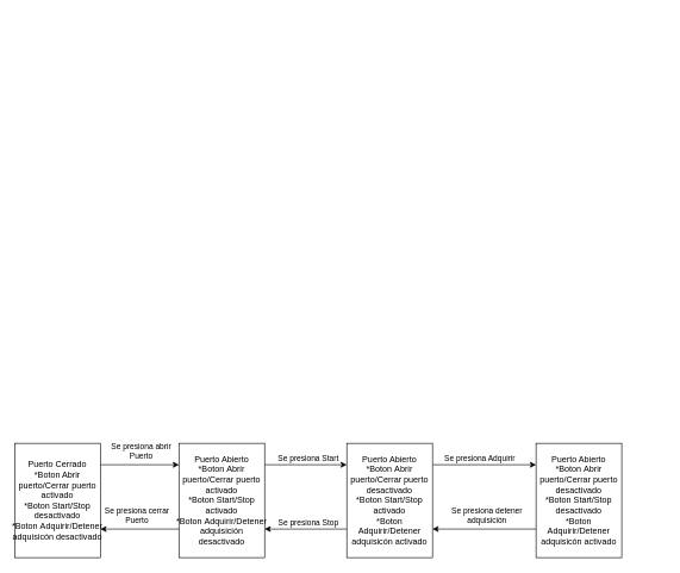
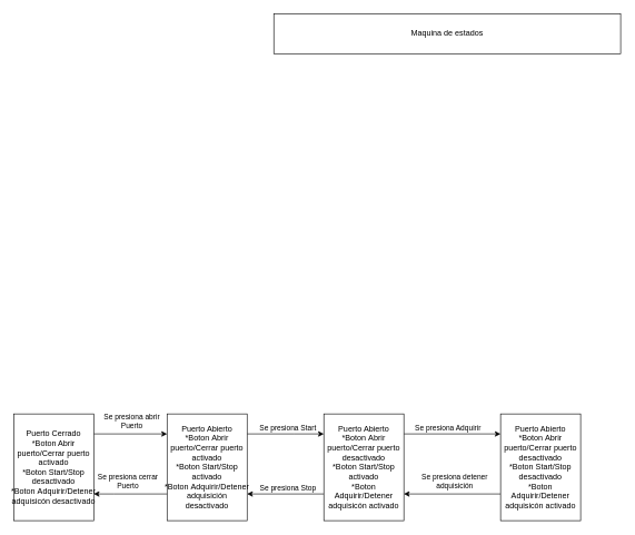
  <mxCell id="0" />
  <mxCell id="1" parent="0" />
+ <mxCell id="2" value="Maquina de estados" style="rounded=0;whiteSpace=wrap;html=1;" vertex="1" parent="1"><mxGeometry x="410" y="20" width="520" height="60" as="geometry" /></mxCell>
  <mxCell id="3" style="edgeStyle=orthogonalEdgeStyle;rounded=0;orthogonalLoop=1;jettySize=auto;html=1;entryX=0;entryY=0.5;entryDx=0;entryDy=0;" edge="1" parent="1"><mxGeometry relative="1" as="geometry"><mxPoint x="140" y="650" as="sourcePoint" /><mxPoint x="250" y="650" as="targetPoint" /></mxGeometry></mxCell>
  <mxCell id="4" value="&lt;div&gt;Se presiona abrir&lt;/div&gt;&lt;div&gt;Puerto&lt;br&gt;&lt;/div&gt;" style="edgeLabel;html=1;align=center;verticalAlign=middle;resizable=0;points=[];" vertex="1" connectable="0" parent="3"><mxGeometry x="0.018" y="1" relative="1" as="geometry"><mxPoint y="-19" as="offset" /></mxGeometry></mxCell>
  <mxCell id="5" value="&lt;div&gt;Puerto Cerrado&lt;/div&gt;&lt;div&gt;*Boton Abrir puerto/Cerrar puerto activado&lt;/div&gt;&lt;div&gt;*Boton&amp;nbsp;Start/Stop desactivado&lt;/div&gt;*Boton&amp;nbsp;Adquirir/Detener adquisicón desactivado" style="rounded=0;whiteSpace=wrap;html=1;" vertex="1" parent="1"><mxGeometry x="20" y="620" width="120" height="160" as="geometry" /></mxCell>
  <mxCell id="6" style="edgeStyle=orthogonalEdgeStyle;rounded=0;orthogonalLoop=1;jettySize=auto;html=1;" edge="1" parent="1" source="8" target="13"><mxGeometry relative="1" as="geometry"><Array as="points"><mxPoint x="440" y="650" /><mxPoint x="440" y="650" /></Array></mxGeometry></mxCell>
  <mxCell id="7" value="Se presiona Start" style="edgeLabel;html=1;align=center;verticalAlign=middle;resizable=0;points=[];" vertex="1" connectable="0" parent="6"><mxGeometry x="-0.313" y="1" relative="1" as="geometry"><mxPoint x="20" y="-9" as="offset" /></mxGeometry></mxCell>
  <mxCell id="8" value="&lt;div&gt;Puerto Abierto&lt;br&gt;&lt;/div&gt;&lt;div&gt;*Boton&amp;nbsp;Abrir puerto/Cerrar puerto activado&lt;/div&gt;&lt;div&gt;*Boton Start/Stop activado&lt;br&gt;&lt;/div&gt;*Boton&amp;nbsp;Adquirir/Detener adquisición desactivado" style="rounded=0;whiteSpace=wrap;html=1;" vertex="1" parent="1"><mxGeometry x="250" y="620" width="120" height="160" as="geometry" /></mxCell>
  <mxCell id="9" style="edgeStyle=orthogonalEdgeStyle;rounded=0;orthogonalLoop=1;jettySize=auto;html=1;entryX=0;entryY=0.5;entryDx=0;entryDy=0;" edge="1" parent="1"><mxGeometry relative="1" as="geometry"><mxPoint x="605" y="650" as="sourcePoint" /><mxPoint x="750" y="650" as="targetPoint" /></mxGeometry></mxCell>
  <mxCell id="10" value="&lt;div&gt;Se presiona Adquirir&lt;/div&gt;" style="edgeLabel;html=1;align=center;verticalAlign=middle;resizable=0;points=[];" vertex="1" connectable="0" parent="9"><mxGeometry x="-0.228" y="1" relative="1" as="geometry"><mxPoint x="9" y="-9" as="offset" /></mxGeometry></mxCell>
  <mxCell id="11" style="edgeStyle=orthogonalEdgeStyle;rounded=0;orthogonalLoop=1;jettySize=auto;html=1;exitX=0;exitY=0.75;exitDx=0;exitDy=0;entryX=1;entryY=0.75;entryDx=0;entryDy=0;" edge="1" parent="1" source="13" target="8"><mxGeometry relative="1" as="geometry" /></mxCell>
  <mxCell id="12" value="Se presiona Stop" style="edgeLabel;html=1;align=center;verticalAlign=middle;resizable=0;points=[];" vertex="1" connectable="0" parent="11"><mxGeometry x="0.13" y="1" relative="1" as="geometry"><mxPoint x="10" y="-11" as="offset" /></mxGeometry></mxCell>
  <mxCell id="13" value="&lt;div&gt;Puerto Abierto&lt;br&gt;&lt;/div&gt;&lt;div&gt;*Boton&amp;nbsp;Abrir puerto/Cerrar puerto desactivado&lt;br&gt;&lt;/div&gt;&lt;div&gt;*Boton Start/Stop activado&lt;br&gt;&lt;/div&gt;*Boton Adquirir/Detener adquisicón activado" style="rounded=0;whiteSpace=wrap;html=1;" vertex="1" parent="1"><mxGeometry x="485" y="620" width="120" height="160" as="geometry" /></mxCell>
  <mxCell id="14" style="edgeStyle=orthogonalEdgeStyle;rounded=0;orthogonalLoop=1;jettySize=auto;html=1;" edge="1" parent="1"><mxGeometry relative="1" as="geometry"><mxPoint x="750" y="740" as="sourcePoint" /><mxPoint x="605" y="740" as="targetPoint" /></mxGeometry></mxCell>
  <mxCell id="15" value="&lt;div&gt;Se presiona detener&lt;/div&gt;&lt;div&gt;adquisición&lt;br&gt;&lt;/div&gt;" style="edgeLabel;html=1;align=center;verticalAlign=middle;resizable=0;points=[];" vertex="1" connectable="0" parent="14"><mxGeometry x="0.13" y="-1" relative="1" as="geometry"><mxPoint x="12" y="-19" as="offset" /></mxGeometry></mxCell>
  <mxCell id="16" value="&lt;div&gt;Puerto Abierto&lt;br&gt;&lt;/div&gt;&lt;div&gt;*Boton&amp;nbsp;Abrir puerto/Cerrar puerto desactivado&lt;br&gt;&lt;/div&gt;&lt;div&gt;*Boton Start/Stop desactivado&lt;br&gt;&lt;/div&gt;*Boton Adquirir/Detener adquisicón activado" style="rounded=0;whiteSpace=wrap;html=1;" vertex="1" parent="1"><mxGeometry x="750" y="620" width="120" height="160" as="geometry" /></mxCell>
  <mxCell id="17" style="edgeStyle=orthogonalEdgeStyle;rounded=0;orthogonalLoop=1;jettySize=auto;html=1;entryX=1;entryY=0.75;entryDx=0;entryDy=0;" edge="1" parent="1" source="8" target="5"><mxGeometry relative="1" as="geometry"><Array as="points"><mxPoint x="170" y="740" /><mxPoint x="170" y="740" /></Array></mxGeometry></mxCell>
  <mxCell id="18" value="&lt;div&gt;Se presiona cerrar&lt;/div&gt;&lt;div&gt;Puerto&lt;br&gt;&lt;/div&gt;" style="edgeLabel;html=1;align=center;verticalAlign=middle;resizable=0;points=[];" vertex="1" connectable="0" parent="17"><mxGeometry x="0.222" y="1" relative="1" as="geometry"><mxPoint x="7" y="-21" as="offset" /></mxGeometry></mxCell>
